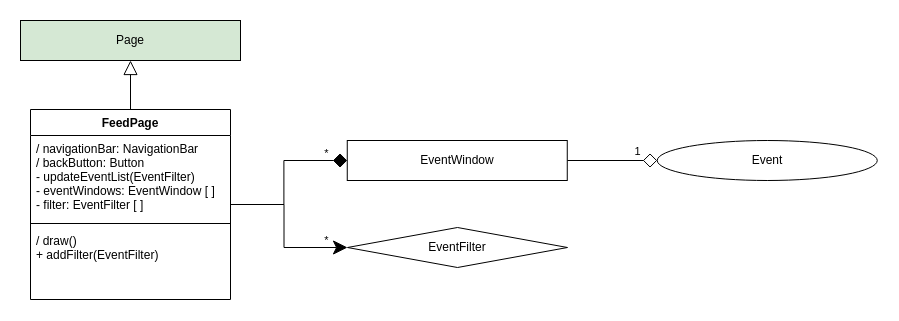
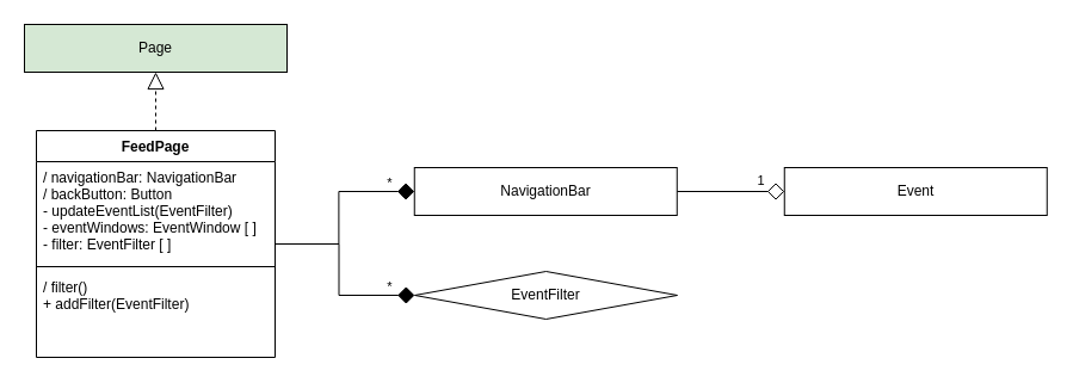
  <mxCell id="0" />
  <mxCell id="1" parent="0" />
  <mxCell id="2" value="Page" style="rounded=0;whiteSpace=wrap;html=1;align=center;fillColor=#d5e8d4;" vertex="1" parent="1"><mxGeometry x="20" y="20" width="220" height="40" as="geometry" /></mxCell>
- <mxCell id="3" style="edgeStyle=orthogonalEdgeStyle;rounded=0;orthogonalLoop=1;jettySize=auto;html=1;exitX=0.5;exitY=0;exitDx=0;exitDy=0;entryX=0.5;entryY=1;entryDx=0;entryDy=0;endArrow=block;endFill=0;startSize=6;endSize=12;" edge="1" parent="1" source="12" target="2"><mxGeometry relative="1" as="geometry"><mxPoint x="120" y="140" as="sourcePoint" /></mxGeometry></mxCell>
+ <mxCell id="3" style="edgeStyle=orthogonalEdgeStyle;rounded=0;orthogonalLoop=1;jettySize=auto;html=1;exitX=0.5;exitY=0;exitDx=0;exitDy=0;entryX=0.5;entryY=1;entryDx=0;entryDy=0;endArrow=block;endFill=0;startSize=6;endSize=12;dashed=1;" edge="1" parent="1" source="12" target="2"><mxGeometry relative="1" as="geometry"><mxPoint x="120" y="140" as="sourcePoint" /></mxGeometry></mxCell>
  <mxCell id="4" style="edgeStyle=orthogonalEdgeStyle;rounded=0;orthogonalLoop=1;jettySize=auto;html=1;exitX=1;exitY=0.5;exitDx=0;exitDy=0;entryX=0;entryY=0.5;entryDx=0;entryDy=0;endArrow=diamond;endFill=1;startSize=6;endSize=12;" edge="1" parent="1" source="12" target="8"><mxGeometry relative="1" as="geometry"><mxPoint x="230" y="160" as="sourcePoint" /></mxGeometry></mxCell>
  <mxCell id="5" value="*" style="edgeLabel;html=1;align=center;verticalAlign=middle;resizable=0;points=[];" vertex="1" connectable="0" parent="4"><mxGeometry x="0.6" y="1" relative="1" as="geometry"><mxPoint x="10" y="-7" as="offset" /></mxGeometry></mxCell>
  <mxCell id="6" style="edgeStyle=orthogonalEdgeStyle;rounded=0;orthogonalLoop=1;jettySize=auto;html=1;exitX=1;exitY=0.5;exitDx=0;exitDy=0;entryX=0;entryY=0.5;entryDx=0;entryDy=0;endArrow=diamond;endFill=0;startSize=6;endSize=12;" edge="1" parent="1" source="8" target="9"><mxGeometry relative="1" as="geometry" /></mxCell>
  <mxCell id="7" value="1" style="edgeLabel;html=1;align=center;verticalAlign=middle;resizable=0;points=[];" vertex="1" connectable="0" parent="6"><mxGeometry x="0.596" relative="1" as="geometry"><mxPoint x="-2" y="-10" as="offset" /></mxGeometry></mxCell>
- <mxCell id="8" value="EventWindow" style="rounded=0;whiteSpace=wrap;html=1;align=center;" vertex="1" parent="1"><mxGeometry x="346.76" y="140" width="220" height="40" as="geometry" /></mxCell>
- <mxCell id="9" value="Event" style="ellipse;whiteSpace=wrap;html=1;align=center;" vertex="1" parent="1"><mxGeometry x="656.76" y="140" width="220" height="40" as="geometry" /></mxCell>
- <mxCell id="10" style="edgeStyle=orthogonalEdgeStyle;rounded=0;orthogonalLoop=1;jettySize=auto;html=1;entryX=0;entryY=0.5;entryDx=0;entryDy=0;endArrow=classic;endFill=1;startSize=6;endSize=12;exitX=1;exitY=0.5;exitDx=0;exitDy=0;" edge="1" parent="1" source="12" target="16"><mxGeometry relative="1" as="geometry"><mxPoint x="120" y="122" as="sourcePoint" /></mxGeometry></mxCell>
+ <mxCell id="8" value="NavigationBar" style="rounded=0;whiteSpace=wrap;html=1;align=center;" vertex="1" parent="1"><mxGeometry x="346.76" y="140" width="220" height="40" as="geometry" /></mxCell>
+ <mxCell id="9" value="Event" style="rounded=0;whiteSpace=wrap;html=1;align=center;" vertex="1" parent="1"><mxGeometry x="656.76" y="140" width="220" height="40" as="geometry" /></mxCell>
+ <mxCell id="10" style="edgeStyle=orthogonalEdgeStyle;rounded=0;orthogonalLoop=1;jettySize=auto;html=1;entryX=0;entryY=0.5;entryDx=0;entryDy=0;endArrow=diamond;endFill=1;startSize=6;endSize=12;exitX=1;exitY=0.5;exitDx=0;exitDy=0;" edge="1" parent="1" source="12" target="16"><mxGeometry relative="1" as="geometry"><mxPoint x="120" y="122" as="sourcePoint" /></mxGeometry></mxCell>
  <mxCell id="11" value="*" style="edgeLabel;html=1;align=center;verticalAlign=middle;resizable=0;points=[];" vertex="1" connectable="0" parent="10"><mxGeometry x="0.715" relative="1" as="geometry"><mxPoint x="1" y="-8" as="offset" /></mxGeometry></mxCell>
  <mxCell id="12" value="FeedPage" style="swimlane;fontStyle=1;align=center;verticalAlign=top;childLayout=stackLayout;horizontal=1;startSize=26;horizontalStack=0;resizeParent=1;resizeParentMax=0;resizeLast=0;collapsible=1;marginBottom=0;swimlaneFillColor=default;" vertex="1" parent="1"><mxGeometry x="30" y="109" width="200" height="190" as="geometry"><mxRectangle x="400" y="329" width="70" height="26" as="alternateBounds" /></mxGeometry></mxCell>
  <mxCell id="13" value="/ navigationBar: NavigationBar&#10;/ backButton: Button&#10;- updateEventList(EventFilter)&#10;- eventWindows: EventWindow [ ]&#10;- filter: EventFilter [ ]" style="text;strokeColor=none;fillColor=none;align=left;verticalAlign=top;spacingLeft=4;spacingRight=4;overflow=hidden;rotatable=0;points=[[0,0.5],[1,0.5]];portConstraint=eastwest;" vertex="1" parent="12"><mxGeometry y="26" width="200" height="84" as="geometry" /></mxCell>
  <mxCell id="14" value="" style="line;strokeWidth=1;fillColor=none;align=left;verticalAlign=middle;spacingTop=-1;spacingLeft=3;spacingRight=3;rotatable=0;labelPosition=right;points=[];portConstraint=eastwest;" vertex="1" parent="12"><mxGeometry y="110" width="200" height="8" as="geometry" /></mxCell>
- <mxCell id="15" value="/ draw()&#10;+ addFilter(EventFilter)" style="text;strokeColor=none;fillColor=none;align=left;verticalAlign=top;spacingLeft=4;spacingRight=4;overflow=hidden;rotatable=0;points=[[0,0.5],[1,0.5]];portConstraint=eastwest;" vertex="1" parent="12"><mxGeometry y="118" width="200" height="72" as="geometry" /></mxCell>
+ <mxCell id="15" value="/ filter()&#10;+ addFilter(EventFilter)" style="text;strokeColor=none;fillColor=none;align=left;verticalAlign=top;spacingLeft=4;spacingRight=4;overflow=hidden;rotatable=0;points=[[0,0.5],[1,0.5]];portConstraint=eastwest;" vertex="1" parent="12"><mxGeometry y="118" width="200" height="72" as="geometry" /></mxCell>
  <mxCell id="16" value="EventFilter" style="rhombus;whiteSpace=wrap;html=1;align=center;" vertex="1" parent="1"><mxGeometry x="347" y="227" width="220" height="40" as="geometry" /></mxCell>
